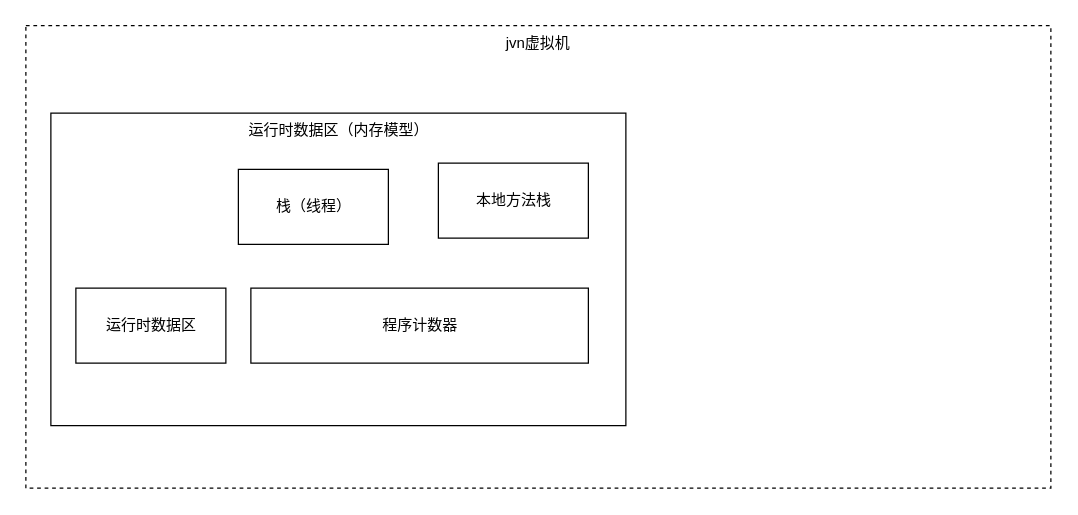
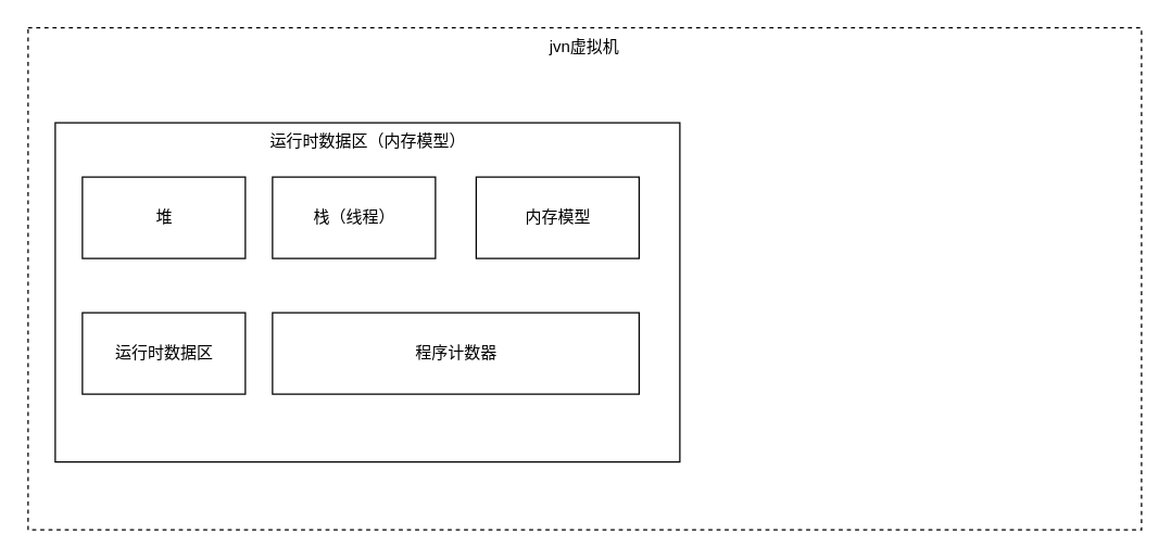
  <mxCell id="0" />
  <mxCell id="1" parent="0" />
  <mxCell id="2" value="jvn虚拟机" style="rounded=0;whiteSpace=wrap;html=1;dashed=1;align=center;verticalAlign=top;" vertex="1" parent="1"><mxGeometry x="20" y="20" width="820" height="370" as="geometry" /></mxCell>
  <mxCell id="3" value="&lt;div align=&quot;center&quot;&gt;运行时数据区（内存模型）&lt;br&gt;&lt;/div&gt;" style="verticalLabelPosition=middle;verticalAlign=top;html=1;shape=mxgraph.basic.rect;fillColor2=none;strokeWidth=1;size=20;indent=5;align=center;labelPosition=center;" vertex="1" parent="1"><mxGeometry x="40" y="90" width="460" height="250" as="geometry" /></mxCell>
- <mxCell id="5" value="栈（线程）" style="verticalLabelPosition=middle;verticalAlign=middle;html=1;shape=mxgraph.basic.rect;fillColor2=none;strokeWidth=1;size=20;indent=5;align=center;labelPosition=center;" vertex="1" parent="1"><mxGeometry x="190" y="135" width="120" height="60" as="geometry" /></mxCell>
- <mxCell id="6" value="本地方法栈" style="verticalLabelPosition=middle;verticalAlign=middle;html=1;shape=mxgraph.basic.rect;fillColor2=none;strokeWidth=1;size=20;indent=5;align=center;labelPosition=center;" vertex="1" parent="1"><mxGeometry x="350" y="130" width="120" height="60" as="geometry" /></mxCell>
+ <mxCell id="4" value="堆" style="verticalLabelPosition=middle;verticalAlign=middle;html=1;shape=mxgraph.basic.rect;fillColor2=none;strokeWidth=1;size=20;indent=5;align=center;labelPosition=center;horizontal=1;" vertex="1" parent="1"><mxGeometry x="60" y="130" width="120" height="60" as="geometry" /></mxCell>
+ <mxCell id="5" value="栈（线程）" style="verticalLabelPosition=middle;verticalAlign=middle;html=1;shape=mxgraph.basic.rect;fillColor2=none;strokeWidth=1;size=20;indent=5;align=center;labelPosition=center;" vertex="1" parent="1"><mxGeometry x="200" y="130" width="120" height="60" as="geometry" /></mxCell>
+ <mxCell id="6" value="内存模型" style="verticalLabelPosition=middle;verticalAlign=middle;html=1;shape=mxgraph.basic.rect;fillColor2=none;strokeWidth=1;size=20;indent=5;align=center;labelPosition=center;" vertex="1" parent="1"><mxGeometry x="350" y="130" width="120" height="60" as="geometry" /></mxCell>
  <mxCell id="7" value="运行时数据区" style="verticalLabelPosition=middle;verticalAlign=middle;html=1;shape=mxgraph.basic.rect;fillColor2=none;strokeWidth=1;size=20;indent=5;align=center;labelPosition=center;" vertex="1" parent="1"><mxGeometry x="60" y="230" width="120" height="60" as="geometry" /></mxCell>
  <mxCell id="8" value="程序计数器" style="verticalLabelPosition=middle;verticalAlign=middle;html=1;shape=mxgraph.basic.rect;fillColor2=none;strokeWidth=1;size=20;indent=5;align=center;labelPosition=center;" vertex="1" parent="1"><mxGeometry x="200" y="230" width="270" height="60" as="geometry" /></mxCell>
